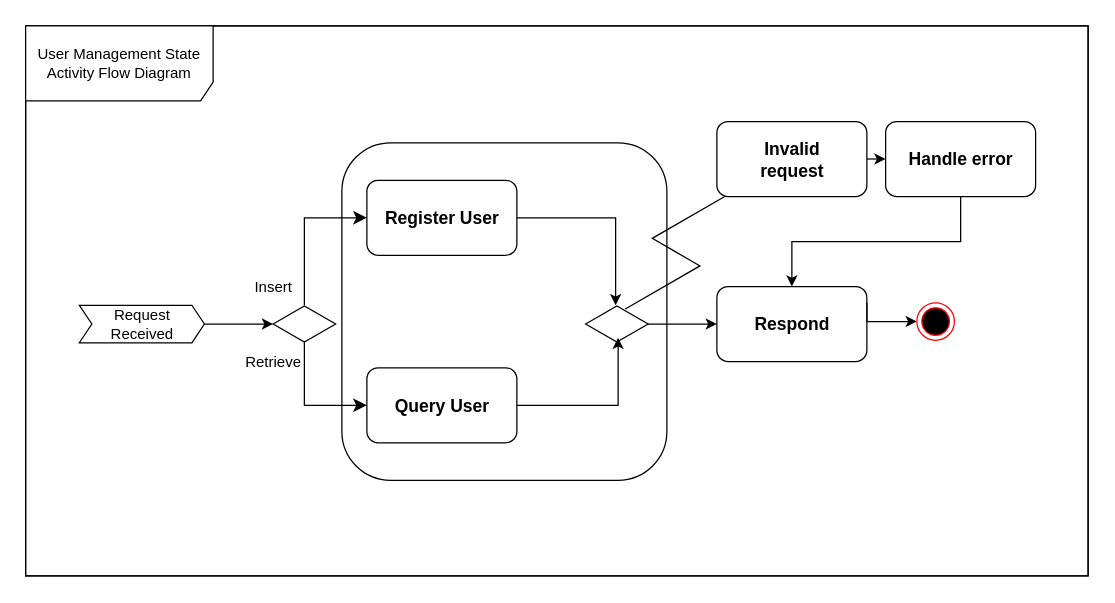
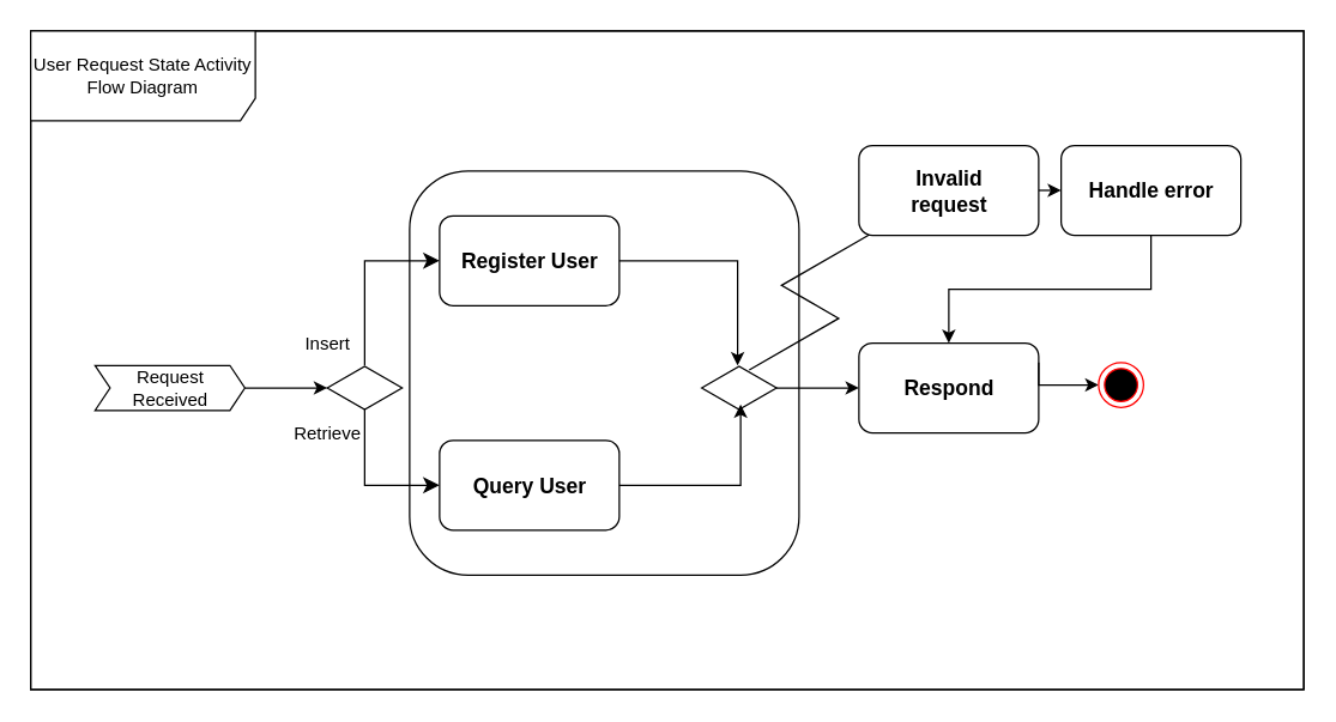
  <mxCell id="0" />
  <mxCell id="1" parent="0" />
  <mxCell id="2" value="" style="rounded=0;whiteSpace=wrap;html=1;" vertex="1" parent="1"><mxGeometry width="850" height="440" as="geometry" x="20" y="20" /></mxCell>
  <mxCell id="3" value="" style="rounded=1;whiteSpace=wrap;html=1;" vertex="1" parent="1"><mxGeometry x="273" y="113.5" width="260" height="270" as="geometry" /></mxCell>
  <mxCell id="4" value="Request&lt;br&gt;Received" style="html=1;shadow=0;dashed=0;align=center;verticalAlign=middle;shape=mxgraph.arrows2.arrow;dy=0;dx=10;notch=10;" vertex="1" parent="1"><mxGeometry x="63" y="243.5" width="100" height="30" as="geometry" /></mxCell>
  <mxCell id="5" value="" style="html=1;whiteSpace=wrap;aspect=fixed;shape=isoRectangle;" vertex="1" parent="1"><mxGeometry x="218" y="243.5" width="50" height="30" as="geometry" /></mxCell>
  <mxCell id="6" style="edgeStyle=orthogonalEdgeStyle;rounded=0;orthogonalLoop=1;jettySize=auto;html=1;exitX=1;exitY=0.5;exitDx=0;exitDy=0;exitPerimeter=0;" edge="1" parent="1" source="4" target="5"><mxGeometry relative="1" as="geometry" /></mxCell>
  <mxCell id="7" value="" style="rounded=1;whiteSpace=wrap;html=1;" vertex="1" parent="1"><mxGeometry x="293" y="143.5" width="120" height="60" as="geometry" /></mxCell>
  <mxCell id="8" value="&lt;font style=&quot;font-size: 14px;&quot;&gt;Register User&lt;/font&gt;" style="text;align=center;fontStyle=1;verticalAlign=middle;spacingLeft=3;spacingRight=3;strokeColor=none;rotatable=0;points=[[0,0.5],[1,0.5]];portConstraint=eastwest;html=1;" vertex="1" parent="1"><mxGeometry x="313" y="160.5" width="80" height="26" as="geometry" /></mxCell>
  <mxCell id="9" value="" style="edgeStyle=segmentEdgeStyle;endArrow=classic;html=1;curved=0;rounded=0;endSize=8;startSize=8;entryX=0;entryY=0.5;entryDx=0;entryDy=0;" edge="1" parent="1" target="7"><mxGeometry width="50" height="50" relative="1" as="geometry"><mxPoint x="243" y="243.5" as="sourcePoint" /><mxPoint x="293" y="193.5" as="targetPoint" /><Array as="points"><mxPoint x="243" y="173.5" /></Array></mxGeometry></mxCell>
  <mxCell id="10" value="Insert" style="text;html=1;align=center;verticalAlign=middle;resizable=0;points=[];autosize=1;strokeColor=none;fillColor=none;" vertex="1" parent="1"><mxGeometry x="193" y="213.5" width="50" height="30" as="geometry" /></mxCell>
  <mxCell id="11" value="" style="rounded=1;whiteSpace=wrap;html=1;" vertex="1" parent="1"><mxGeometry x="293" y="293.5" width="120" height="60" as="geometry" /></mxCell>
  <mxCell id="12" value="&lt;font style=&quot;font-size: 14px;&quot;&gt;Query User&lt;/font&gt;" style="text;align=center;fontStyle=1;verticalAlign=middle;spacingLeft=3;spacingRight=3;strokeColor=none;rotatable=0;points=[[0,0.5],[1,0.5]];portConstraint=eastwest;html=1;" vertex="1" parent="1"><mxGeometry x="313" y="310.5" width="80" height="26" as="geometry" /></mxCell>
  <mxCell id="13" value="" style="edgeStyle=segmentEdgeStyle;endArrow=classic;html=1;curved=0;rounded=0;endSize=8;startSize=8;" edge="1" parent="1"><mxGeometry width="50" height="50" relative="1" as="geometry"><mxPoint x="243" y="273.5" as="sourcePoint" /><mxPoint x="293" y="323.5" as="targetPoint" /><Array as="points"><mxPoint x="243" y="272.5" /><mxPoint x="243" y="323.5" /></Array></mxGeometry></mxCell>
  <mxCell id="14" value="" style="edgeStyle=isometricEdgeStyle;endArrow=none;html=1;rounded=0;entryX=0.067;entryY=0.983;entryDx=0;entryDy=0;entryPerimeter=0;" edge="1" parent="1" target="16"><mxGeometry width="50" height="100" relative="1" as="geometry"><mxPoint x="499.74" y="246.5" as="sourcePoint" /><mxPoint x="586.26" y="186.5" as="targetPoint" /></mxGeometry></mxCell>
  <mxCell id="15" style="edgeStyle=orthogonalEdgeStyle;rounded=0;orthogonalLoop=1;jettySize=auto;html=1;exitX=1;exitY=0.5;exitDx=0;exitDy=0;entryX=0;entryY=0.5;entryDx=0;entryDy=0;" edge="1" parent="1" source="16" target="24"><mxGeometry relative="1" as="geometry" /></mxCell>
  <mxCell id="16" value="" style="rounded=1;whiteSpace=wrap;html=1;" vertex="1" parent="1"><mxGeometry x="573" y="96.5" width="120" height="60" as="geometry" /></mxCell>
  <mxCell id="17" style="edgeStyle=orthogonalEdgeStyle;rounded=0;orthogonalLoop=1;jettySize=auto;html=1;entryX=0;entryY=0.5;entryDx=0;entryDy=0;" edge="1" parent="1" source="18" target="26"><mxGeometry relative="1" as="geometry" /></mxCell>
  <mxCell id="18" value="" style="html=1;whiteSpace=wrap;aspect=fixed;shape=isoRectangle;" vertex="1" parent="1"><mxGeometry x="468" y="243.5" width="50" height="30" as="geometry" /></mxCell>
  <mxCell id="19" style="edgeStyle=orthogonalEdgeStyle;rounded=0;orthogonalLoop=1;jettySize=auto;html=1;entryX=0.48;entryY=0;entryDx=0;entryDy=0;entryPerimeter=0;" edge="1" parent="1" source="7" target="18"><mxGeometry relative="1" as="geometry" /></mxCell>
  <mxCell id="20" style="edgeStyle=orthogonalEdgeStyle;rounded=0;orthogonalLoop=1;jettySize=auto;html=1;entryX=0.52;entryY=0.867;entryDx=0;entryDy=0;entryPerimeter=0;" edge="1" parent="1" source="11" target="18"><mxGeometry relative="1" as="geometry" /></mxCell>
  <mxCell id="21" value="&lt;font style=&quot;font-size: 14px;&quot;&gt;Invalid &lt;br&gt;request&lt;/font&gt;" style="text;align=center;fontStyle=1;verticalAlign=middle;spacingLeft=3;spacingRight=3;strokeColor=none;rotatable=0;points=[[0,0.5],[1,0.5]];portConstraint=eastwest;html=1;" vertex="1" parent="1"><mxGeometry x="593" y="113.5" width="80" height="26" as="geometry" /></mxCell>
  <mxCell id="22" value="Retrieve" style="text;html=1;align=center;verticalAlign=middle;resizable=0;points=[];autosize=1;strokeColor=none;fillColor=none;" vertex="1" parent="1"><mxGeometry x="183" y="273.5" width="70" height="30" as="geometry" /></mxCell>
  <mxCell id="23" style="edgeStyle=orthogonalEdgeStyle;rounded=0;orthogonalLoop=1;jettySize=auto;html=1;exitX=0.5;exitY=1;exitDx=0;exitDy=0;entryX=0.5;entryY=0;entryDx=0;entryDy=0;" edge="1" parent="1" source="24" target="26"><mxGeometry relative="1" as="geometry" /></mxCell>
  <mxCell id="24" value="" style="rounded=1;whiteSpace=wrap;html=1;" vertex="1" parent="1"><mxGeometry x="708" y="96.5" width="120" height="60" as="geometry" /></mxCell>
  <mxCell id="25" value="&lt;span style=&quot;font-size: 14px;&quot;&gt;Handle error&lt;/span&gt;" style="text;align=center;fontStyle=1;verticalAlign=middle;spacingLeft=3;spacingRight=3;strokeColor=none;rotatable=0;points=[[0,0.5],[1,0.5]];portConstraint=eastwest;html=1;" vertex="1" parent="1"><mxGeometry x="728" y="113.5" width="80" height="26" as="geometry" /></mxCell>
  <mxCell id="26" value="" style="rounded=1;whiteSpace=wrap;html=1;" vertex="1" parent="1"><mxGeometry x="573" y="228.5" width="120" height="60" as="geometry" /></mxCell>
  <mxCell id="27" value="&lt;font style=&quot;font-size: 14px;&quot;&gt;Respond&lt;br&gt;&lt;/font&gt;" style="text;align=center;fontStyle=1;verticalAlign=middle;spacingLeft=3;spacingRight=3;strokeColor=none;rotatable=0;points=[[0,0.5],[1,0.5]];portConstraint=eastwest;html=1;" vertex="1" parent="1"><mxGeometry x="593" y="245.5" width="80" height="26" as="geometry" /></mxCell>
  <mxCell id="28" style="edgeStyle=orthogonalEdgeStyle;rounded=0;orthogonalLoop=1;jettySize=auto;html=1;exitX=1;exitY=0.5;exitDx=0;exitDy=0;entryX=0;entryY=0.5;entryDx=0;entryDy=0;" edge="1" parent="1" target="29"><mxGeometry relative="1" as="geometry"><mxPoint x="693" y="241.5" as="sourcePoint" /><Array as="points"><mxPoint x="693" y="256.5" /></Array></mxGeometry></mxCell>
  <mxCell id="29" value="" style="ellipse;html=1;shape=endState;fillColor=#000000;strokeColor=#ff0000;" vertex="1" parent="1"><mxGeometry x="733" y="241.5" width="30" height="30" as="geometry" /></mxCell>
- <mxCell id="30" value="User Management State Activity Flow Diagram" style="shape=umlFrame;whiteSpace=wrap;html=1;pointerEvents=0;width=150;height=60;" vertex="1" parent="1"><mxGeometry width="850" height="440" as="geometry" x="20" y="20" /></mxCell>
+ <mxCell id="30" value="User Request State Activity Flow Diagram" style="shape=umlFrame;whiteSpace=wrap;html=1;pointerEvents=0;width=150;height=60;" vertex="1" parent="1"><mxGeometry width="850" height="440" as="geometry" x="20" y="20" /></mxCell>
